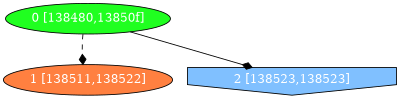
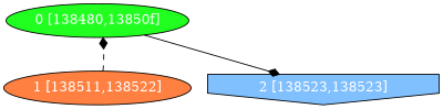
  digraph {
    node [fontcolor="#ffffff" shape=oval style=filled]
    edge [arrowhead=diamond]
    n1 [fillcolor="#20FF20" label="0 [138480,13850f]"]
    n2 [fillcolor="#FF8040" label="1 [138511,138522]"]
    n3 [fillcolor="#80C0FF" label="2 [138523,138523]" shape=invhouse]
-   n1 -> n2 [style=dashed]
+   n2 -> n1 [style=dashed]
    n1 -> n3 [style=solid]
  }
